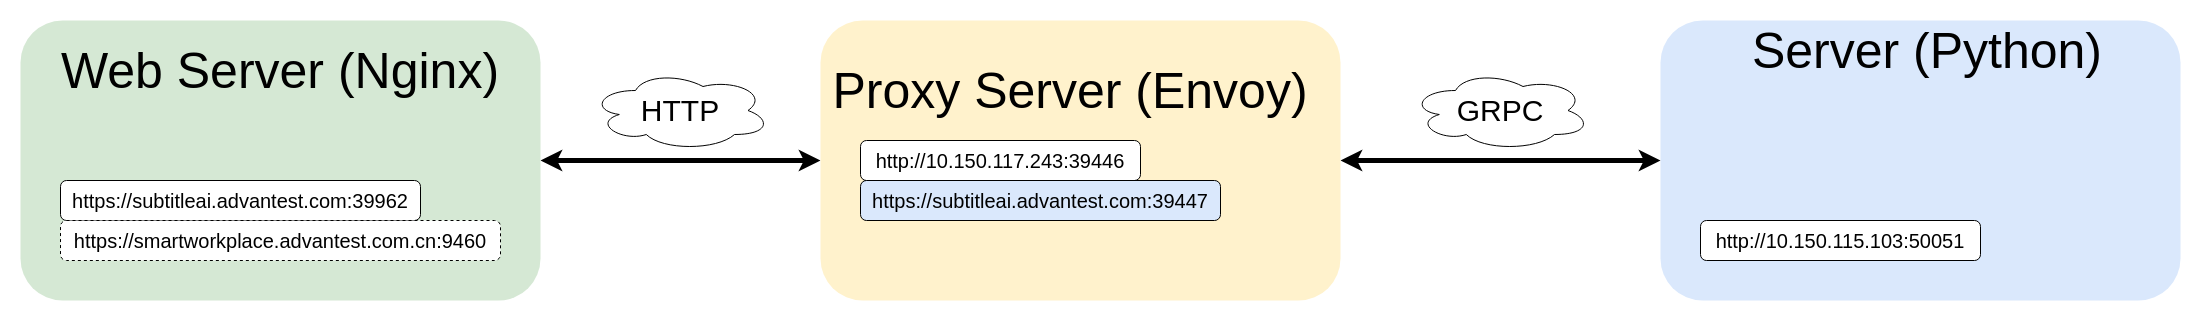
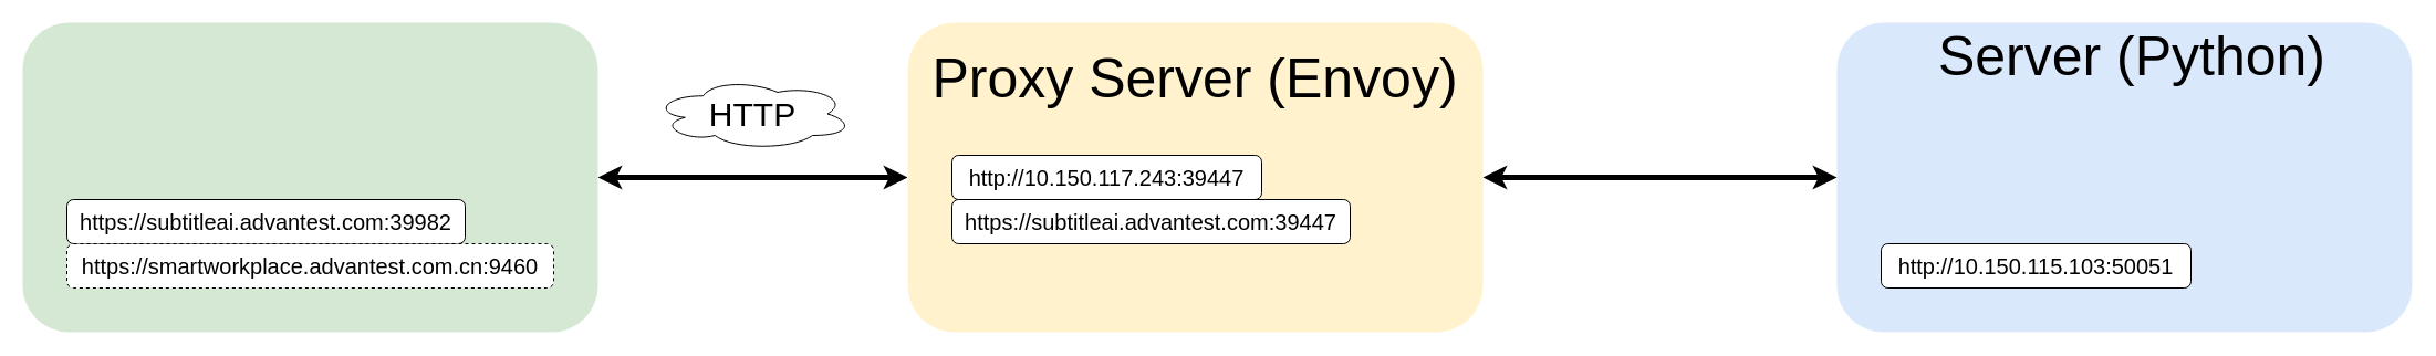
  <mxCell id="0" />
  <mxCell id="1" parent="0" />
  <mxCell id="2" style="edgeStyle=orthogonalEdgeStyle;rounded=0;orthogonalLoop=1;jettySize=auto;html=1;exitX=1;exitY=0.5;exitDx=0;exitDy=0;startArrow=classic;startFill=1;strokeWidth=5;" edge="1" parent="1" source="3" target="8"><mxGeometry relative="1" as="geometry" /></mxCell>
  <mxCell id="3" value="" style="whiteSpace=wrap;html=1;fillColor=#d5e8d4;strokeColor=none;rounded=1;" vertex="1" parent="1"><mxGeometry x="20" y="20" width="520" height="280" as="geometry" /></mxCell>
  <mxCell id="4" value="" style="whiteSpace=wrap;html=1;fillColor=#dae8fc;strokeColor=none;rounded=1;" vertex="1" parent="1"><mxGeometry x="1660" y="20" width="520" height="280" as="geometry" /></mxCell>
- <mxCell id="5" value="&lt;font style=&quot;font-size: 20px;&quot;&gt;https://subtitleai.advantest.com:39962&lt;/font&gt;" style="rounded=1;whiteSpace=wrap;html=1;" vertex="1" parent="1"><mxGeometry x="60" y="180" width="360" height="40" as="geometry" /></mxCell>
+ <mxCell id="5" value="&lt;font style=&quot;font-size: 20px;&quot;&gt;https://subtitleai.advantest.com:39982&lt;/font&gt;" style="rounded=1;whiteSpace=wrap;html=1;" vertex="1" parent="1"><mxGeometry x="60" y="180" width="360" height="40" as="geometry" /></mxCell>
  <mxCell id="6" value="&lt;font style=&quot;font-size: 20px;&quot;&gt;https://smartworkplace.advantest.com.cn:9460&lt;/font&gt;" style="rounded=1;whiteSpace=wrap;html=1;dashed=1;" vertex="1" parent="1"><mxGeometry x="60" y="220" width="440" height="40" as="geometry" /></mxCell>
  <mxCell id="7" style="edgeStyle=orthogonalEdgeStyle;rounded=0;orthogonalLoop=1;jettySize=auto;html=1;exitX=1;exitY=0.5;exitDx=0;exitDy=0;strokeWidth=5;startArrow=classic;startFill=1;" edge="1" parent="1" source="8" target="4"><mxGeometry relative="1" as="geometry" /></mxCell>
  <mxCell id="8" value="" style="whiteSpace=wrap;html=1;fillColor=#fff2cc;strokeColor=none;rounded=1;" vertex="1" parent="1"><mxGeometry x="820" y="20" width="520" height="280" as="geometry" /></mxCell>
- <mxCell id="9" value="&lt;font style=&quot;font-size: 50px;&quot;&gt;Web Server (Nginx)&lt;/font&gt;" style="text;html=1;strokeColor=none;fillColor=none;align=center;verticalAlign=middle;whiteSpace=wrap;rounded=0;" vertex="1" parent="1"><mxGeometry x="45" y="50" width="470" height="40" as="geometry" /></mxCell>
- <mxCell id="10" value="&lt;font style=&quot;font-size: 20px;&quot;&gt;http://10.150.117.243:39446&lt;/font&gt;" style="rounded=1;whiteSpace=wrap;html=1;" vertex="1" parent="1"><mxGeometry x="860" y="140" width="280" height="40" as="geometry" /></mxCell>
- <mxCell id="11" value="&lt;font style=&quot;font-size: 20px;&quot;&gt;https://subtitleai.advantest.com:39447&lt;/font&gt;" style="rounded=1;whiteSpace=wrap;html=1;fillColor=#dae8fc;" vertex="1" parent="1"><mxGeometry x="860" y="180" width="360" height="40" as="geometry" /></mxCell>
- <mxCell id="12" value="&lt;font style=&quot;font-size: 50px;&quot;&gt;Proxy Server (Envoy)&lt;/font&gt;" style="text;html=1;strokeColor=none;fillColor=none;align=center;verticalAlign=middle;whiteSpace=wrap;rounded=0;" vertex="1" parent="1"><mxGeometry x="825" y="70" width="490" height="40" as="geometry" /></mxCell>
+ <mxCell id="10" value="&lt;font style=&quot;font-size: 20px;&quot;&gt;http://10.150.117.243:39447&lt;/font&gt;" style="rounded=1;whiteSpace=wrap;html=1;" vertex="1" parent="1"><mxGeometry x="860" y="140" width="280" height="40" as="geometry" /></mxCell>
+ <mxCell id="11" value="&lt;font style=&quot;font-size: 20px;&quot;&gt;https://subtitleai.advantest.com:39447&lt;/font&gt;" style="rounded=1;whiteSpace=wrap;html=1;" vertex="1" parent="1"><mxGeometry x="860" y="180" width="360" height="40" as="geometry" /></mxCell>
+ <mxCell id="12" value="&lt;font style=&quot;font-size: 50px;&quot;&gt;Proxy Server (Envoy)&lt;/font&gt;" style="text;html=1;strokeColor=none;fillColor=none;align=center;verticalAlign=middle;whiteSpace=wrap;rounded=0;" vertex="1" parent="1"><mxGeometry x="835" y="50" width="490" height="40" as="geometry" /></mxCell>
  <mxCell id="13" value="&lt;font style=&quot;font-size: 20px;&quot;&gt;http://10.150.115.103:50051&lt;/font&gt;" style="rounded=1;whiteSpace=wrap;html=1;" vertex="1" parent="1"><mxGeometry x="1700" y="220" width="280" height="40" as="geometry" /></mxCell>
  <mxCell id="14" value="&lt;font style=&quot;font-size: 50px;&quot;&gt;&amp;nbsp;Server (Python)&lt;/font&gt;" style="text;html=1;strokeColor=none;fillColor=none;align=center;verticalAlign=middle;whiteSpace=wrap;rounded=0;" vertex="1" parent="1"><mxGeometry x="1675" y="30" width="490" height="40" as="geometry" /></mxCell>
- <mxCell id="15" value="&lt;font style=&quot;font-size: 30px;&quot;&gt;HTTP&lt;/font&gt;" style="ellipse;shape=cloud;whiteSpace=wrap;html=1;" vertex="1" parent="1"><mxGeometry x="590" y="70" width="180" height="80" as="geometry" /></mxCell>
- <mxCell id="16" value="&lt;font style=&quot;font-size: 30px;&quot;&gt;GRPC&lt;/font&gt;" style="ellipse;shape=cloud;whiteSpace=wrap;html=1;" vertex="1" parent="1"><mxGeometry x="1410" y="70" width="180" height="80" as="geometry" /></mxCell>
+ <mxCell id="15" value="&lt;font style=&quot;font-size: 30px;&quot;&gt;HTTP&lt;/font&gt;" style="ellipse;shape=cloud;whiteSpace=wrap;html=1;" vertex="1" parent="1"><mxGeometry x="590" y="70" width="180" height="65" as="geometry" /></mxCell>
